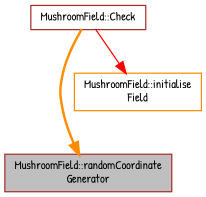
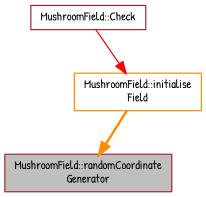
  digraph {
    fontname="Patrick Hand"
    rankdir=TB
    node [color=brown fillcolor=white fontname="Patrick Hand" fontsize=10 shape=record style=filled]
    edge [fontname="Patrick Hand" fontsize=10 labelfontname=Helvetica labelfontsize=10]
    n1 [fillcolor=grey75 fontcolor=black height=0.2 label="MushroomField::randomCoordinate\lGenerator" width=0.4]
    n2 [height=0.2 label="MushroomField::Check" width=0.4]
    n3 [color=darkorange height=0.2 label="MushroomField::initialise\lField" width=0.4]
-   n2 -> n1 [color=darkorange style=bold]
+   n3 -> n1 [color=darkorange style=bold]
    n2 -> n3 [color=red style=solid]
  }
